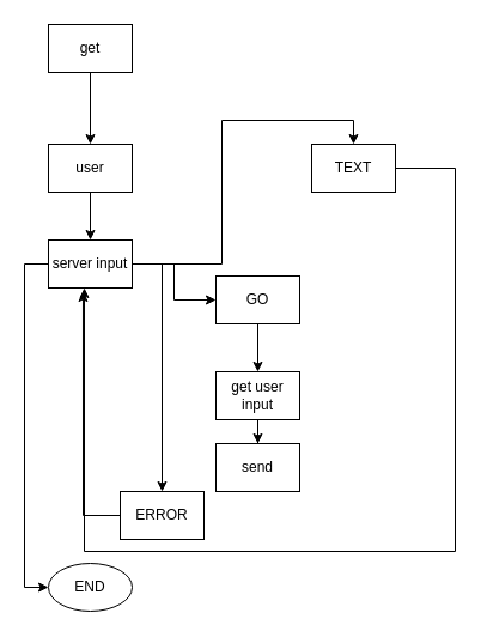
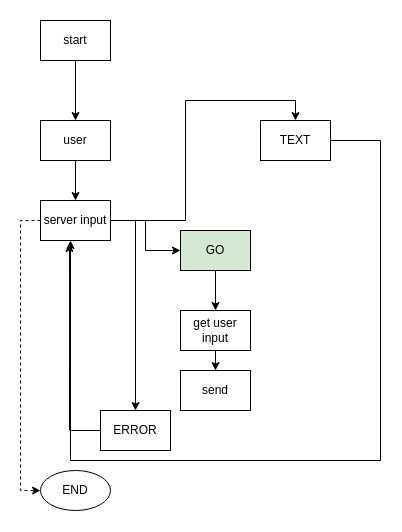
  <mxCell id="0" />
  <mxCell id="1" parent="0" />
  <mxCell id="2" style="edgeStyle=orthogonalEdgeStyle;rounded=0;orthogonalLoop=1;jettySize=auto;html=1;" edge="1" parent="1" source="3" target="5"><mxGeometry relative="1" as="geometry" /></mxCell>
- <mxCell id="3" value="get" style="rounded=0;whiteSpace=wrap;html=1;" vertex="1" parent="1"><mxGeometry x="40" y="20" width="70" height="40" as="geometry" /></mxCell>
+ <mxCell id="3" value="start" style="rounded=0;whiteSpace=wrap;html=1;" vertex="1" parent="1"><mxGeometry x="40" y="20" width="70" height="40" as="geometry" /></mxCell>
  <mxCell id="4" style="edgeStyle=orthogonalEdgeStyle;rounded=0;orthogonalLoop=1;jettySize=auto;html=1;" edge="1" parent="1" source="5" target="10"><mxGeometry relative="1" as="geometry" /></mxCell>
  <mxCell id="5" value="user" style="rounded=0;whiteSpace=wrap;html=1;" vertex="1" parent="1"><mxGeometry x="40" y="120" width="70" height="40" as="geometry" /></mxCell>
- <mxCell id="6" style="edgeStyle=orthogonalEdgeStyle;rounded=0;orthogonalLoop=1;jettySize=auto;html=1;entryX=0;entryY=0.5;entryDx=0;entryDy=0;" edge="1" parent="1" source="10" target="17"><mxGeometry relative="1" as="geometry"><Array as="points"><mxPoint x="20" y="220" /><mxPoint x="20" y="490" /></Array></mxGeometry></mxCell>
+ <mxCell id="6" style="edgeStyle=orthogonalEdgeStyle;rounded=0;orthogonalLoop=1;jettySize=auto;html=1;entryX=0;entryY=0.5;entryDx=0;entryDy=0;dashed=1;" edge="1" parent="1" source="10" target="17"><mxGeometry relative="1" as="geometry"><Array as="points"><mxPoint x="20" y="220" /><mxPoint x="20" y="490" /></Array></mxGeometry></mxCell>
  <mxCell id="7" style="edgeStyle=orthogonalEdgeStyle;rounded=0;orthogonalLoop=1;jettySize=auto;html=1;exitX=1;exitY=0.5;exitDx=0;exitDy=0;entryX=0.5;entryY=0;entryDx=0;entryDy=0;" edge="1" parent="1" source="10" target="12"><mxGeometry relative="1" as="geometry" /></mxCell>
  <mxCell id="8" style="edgeStyle=orthogonalEdgeStyle;rounded=0;orthogonalLoop=1;jettySize=auto;html=1;" edge="1" parent="1" source="10" target="14"><mxGeometry relative="1" as="geometry" /></mxCell>
  <mxCell id="9" style="edgeStyle=orthogonalEdgeStyle;rounded=0;orthogonalLoop=1;jettySize=auto;html=1;entryX=0.5;entryY=0;entryDx=0;entryDy=0;" edge="1" parent="1" source="10" target="16"><mxGeometry relative="1" as="geometry"><Array as="points"><mxPoint x="135" y="220" /></Array></mxGeometry></mxCell>
  <mxCell id="10" value="server input" style="rounded=0;whiteSpace=wrap;html=1;" vertex="1" parent="1"><mxGeometry x="40" y="200" width="70" height="40" as="geometry" /></mxCell>
  <mxCell id="11" style="edgeStyle=orthogonalEdgeStyle;rounded=0;orthogonalLoop=1;jettySize=auto;html=1;" edge="1" parent="1" source="12"><mxGeometry relative="1" as="geometry"><mxPoint x="70" y="240" as="targetPoint" /><Array as="points"><mxPoint x="380" y="140" /><mxPoint x="380" y="460" /><mxPoint x="70" y="460" /></Array></mxGeometry></mxCell>
  <mxCell id="12" value="TEXT" style="rounded=0;whiteSpace=wrap;html=1;" vertex="1" parent="1"><mxGeometry x="260" y="120" width="70" height="40" as="geometry" /></mxCell>
  <mxCell id="13" style="edgeStyle=orthogonalEdgeStyle;rounded=0;orthogonalLoop=1;jettySize=auto;html=1;entryX=0.5;entryY=0;entryDx=0;entryDy=0;" edge="1" parent="1" source="14" target="19"><mxGeometry relative="1" as="geometry" /></mxCell>
- <mxCell id="14" value="GO" style="rounded=0;whiteSpace=wrap;html=1;" vertex="1" parent="1"><mxGeometry x="180" y="230" width="70" height="40" as="geometry" /></mxCell>
+ <mxCell id="14" value="GO" style="rounded=0;whiteSpace=wrap;html=1;fillColor=#d5e8d4;" vertex="1" parent="1"><mxGeometry x="180" y="230" width="70" height="40" as="geometry" /></mxCell>
  <mxCell id="15" style="edgeStyle=orthogonalEdgeStyle;rounded=0;orthogonalLoop=1;jettySize=auto;html=1;entryX=0.414;entryY=1.075;entryDx=0;entryDy=0;entryPerimeter=0;" edge="1" parent="1" source="16" target="10"><mxGeometry relative="1" as="geometry"><Array as="points"><mxPoint x="69" y="430" /></Array></mxGeometry></mxCell>
  <mxCell id="16" value="ERROR" style="rounded=0;whiteSpace=wrap;html=1;" vertex="1" parent="1"><mxGeometry x="100" y="410" width="70" height="40" as="geometry" /></mxCell>
  <mxCell id="17" value="END" style="ellipse;whiteSpace=wrap;html=1;" vertex="1" parent="1"><mxGeometry x="40" y="470" width="70" height="40" as="geometry" /></mxCell>
  <mxCell id="18" style="edgeStyle=orthogonalEdgeStyle;rounded=0;orthogonalLoop=1;jettySize=auto;html=1;" edge="1" parent="1" source="19" target="20"><mxGeometry relative="1" as="geometry" /></mxCell>
  <mxCell id="19" value="get user input" style="rounded=0;whiteSpace=wrap;html=1;" vertex="1" parent="1"><mxGeometry x="180" y="310" width="70" height="40" as="geometry" /></mxCell>
  <mxCell id="20" value="send" style="rounded=0;whiteSpace=wrap;html=1;" vertex="1" parent="1"><mxGeometry x="180" y="370" width="70" height="40" as="geometry" /></mxCell>
